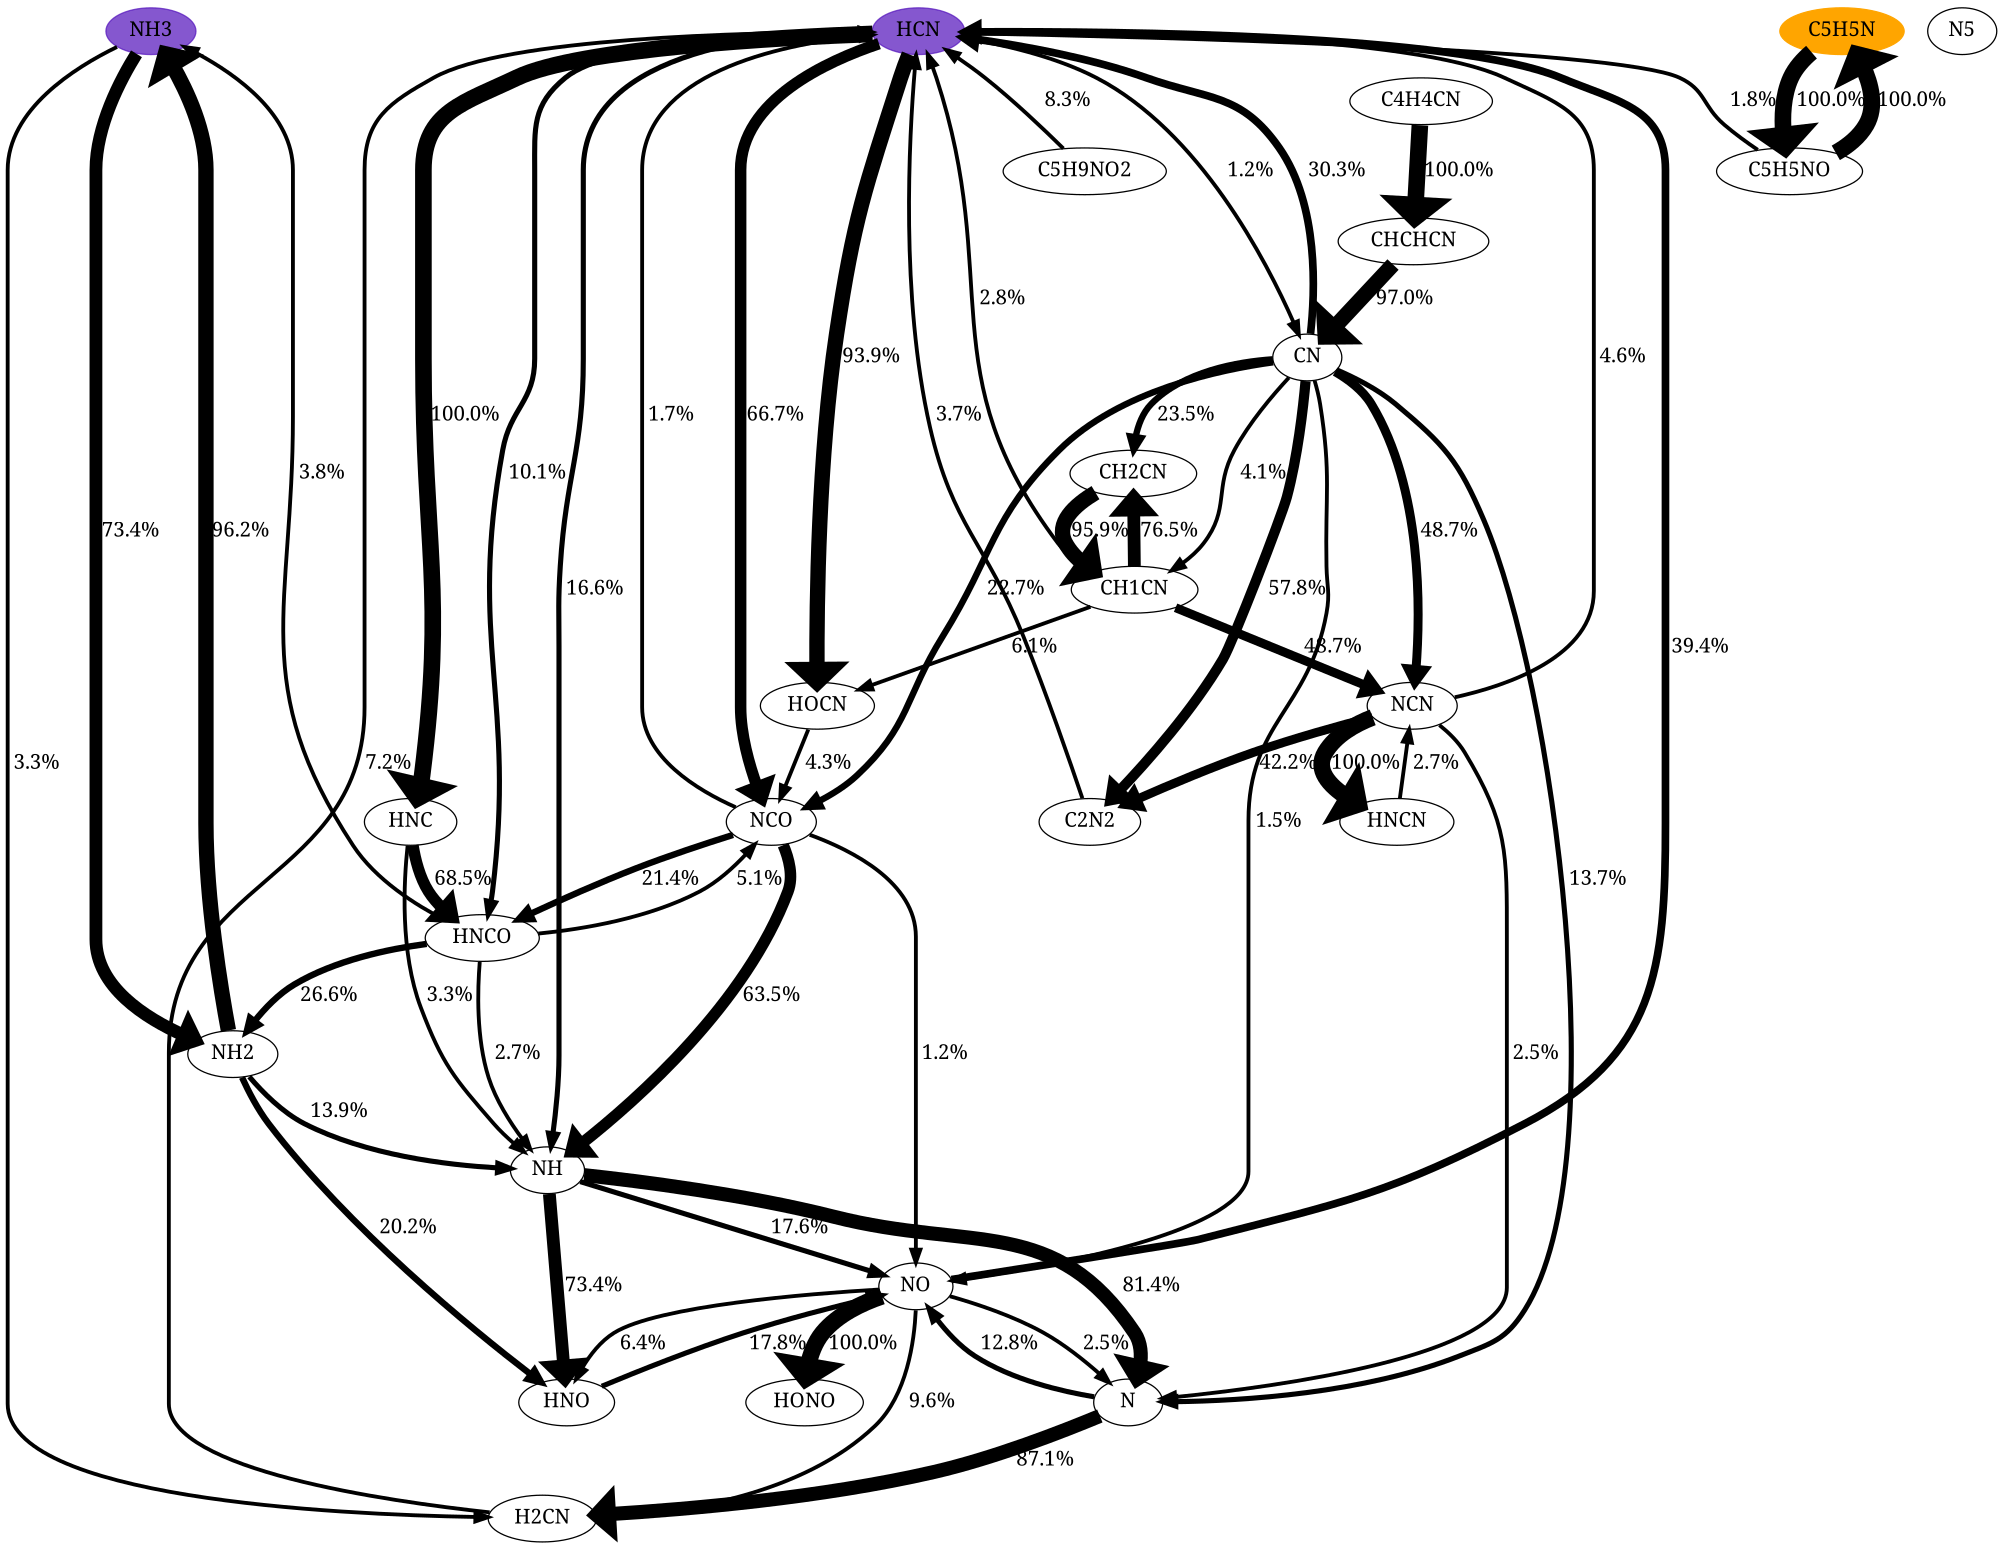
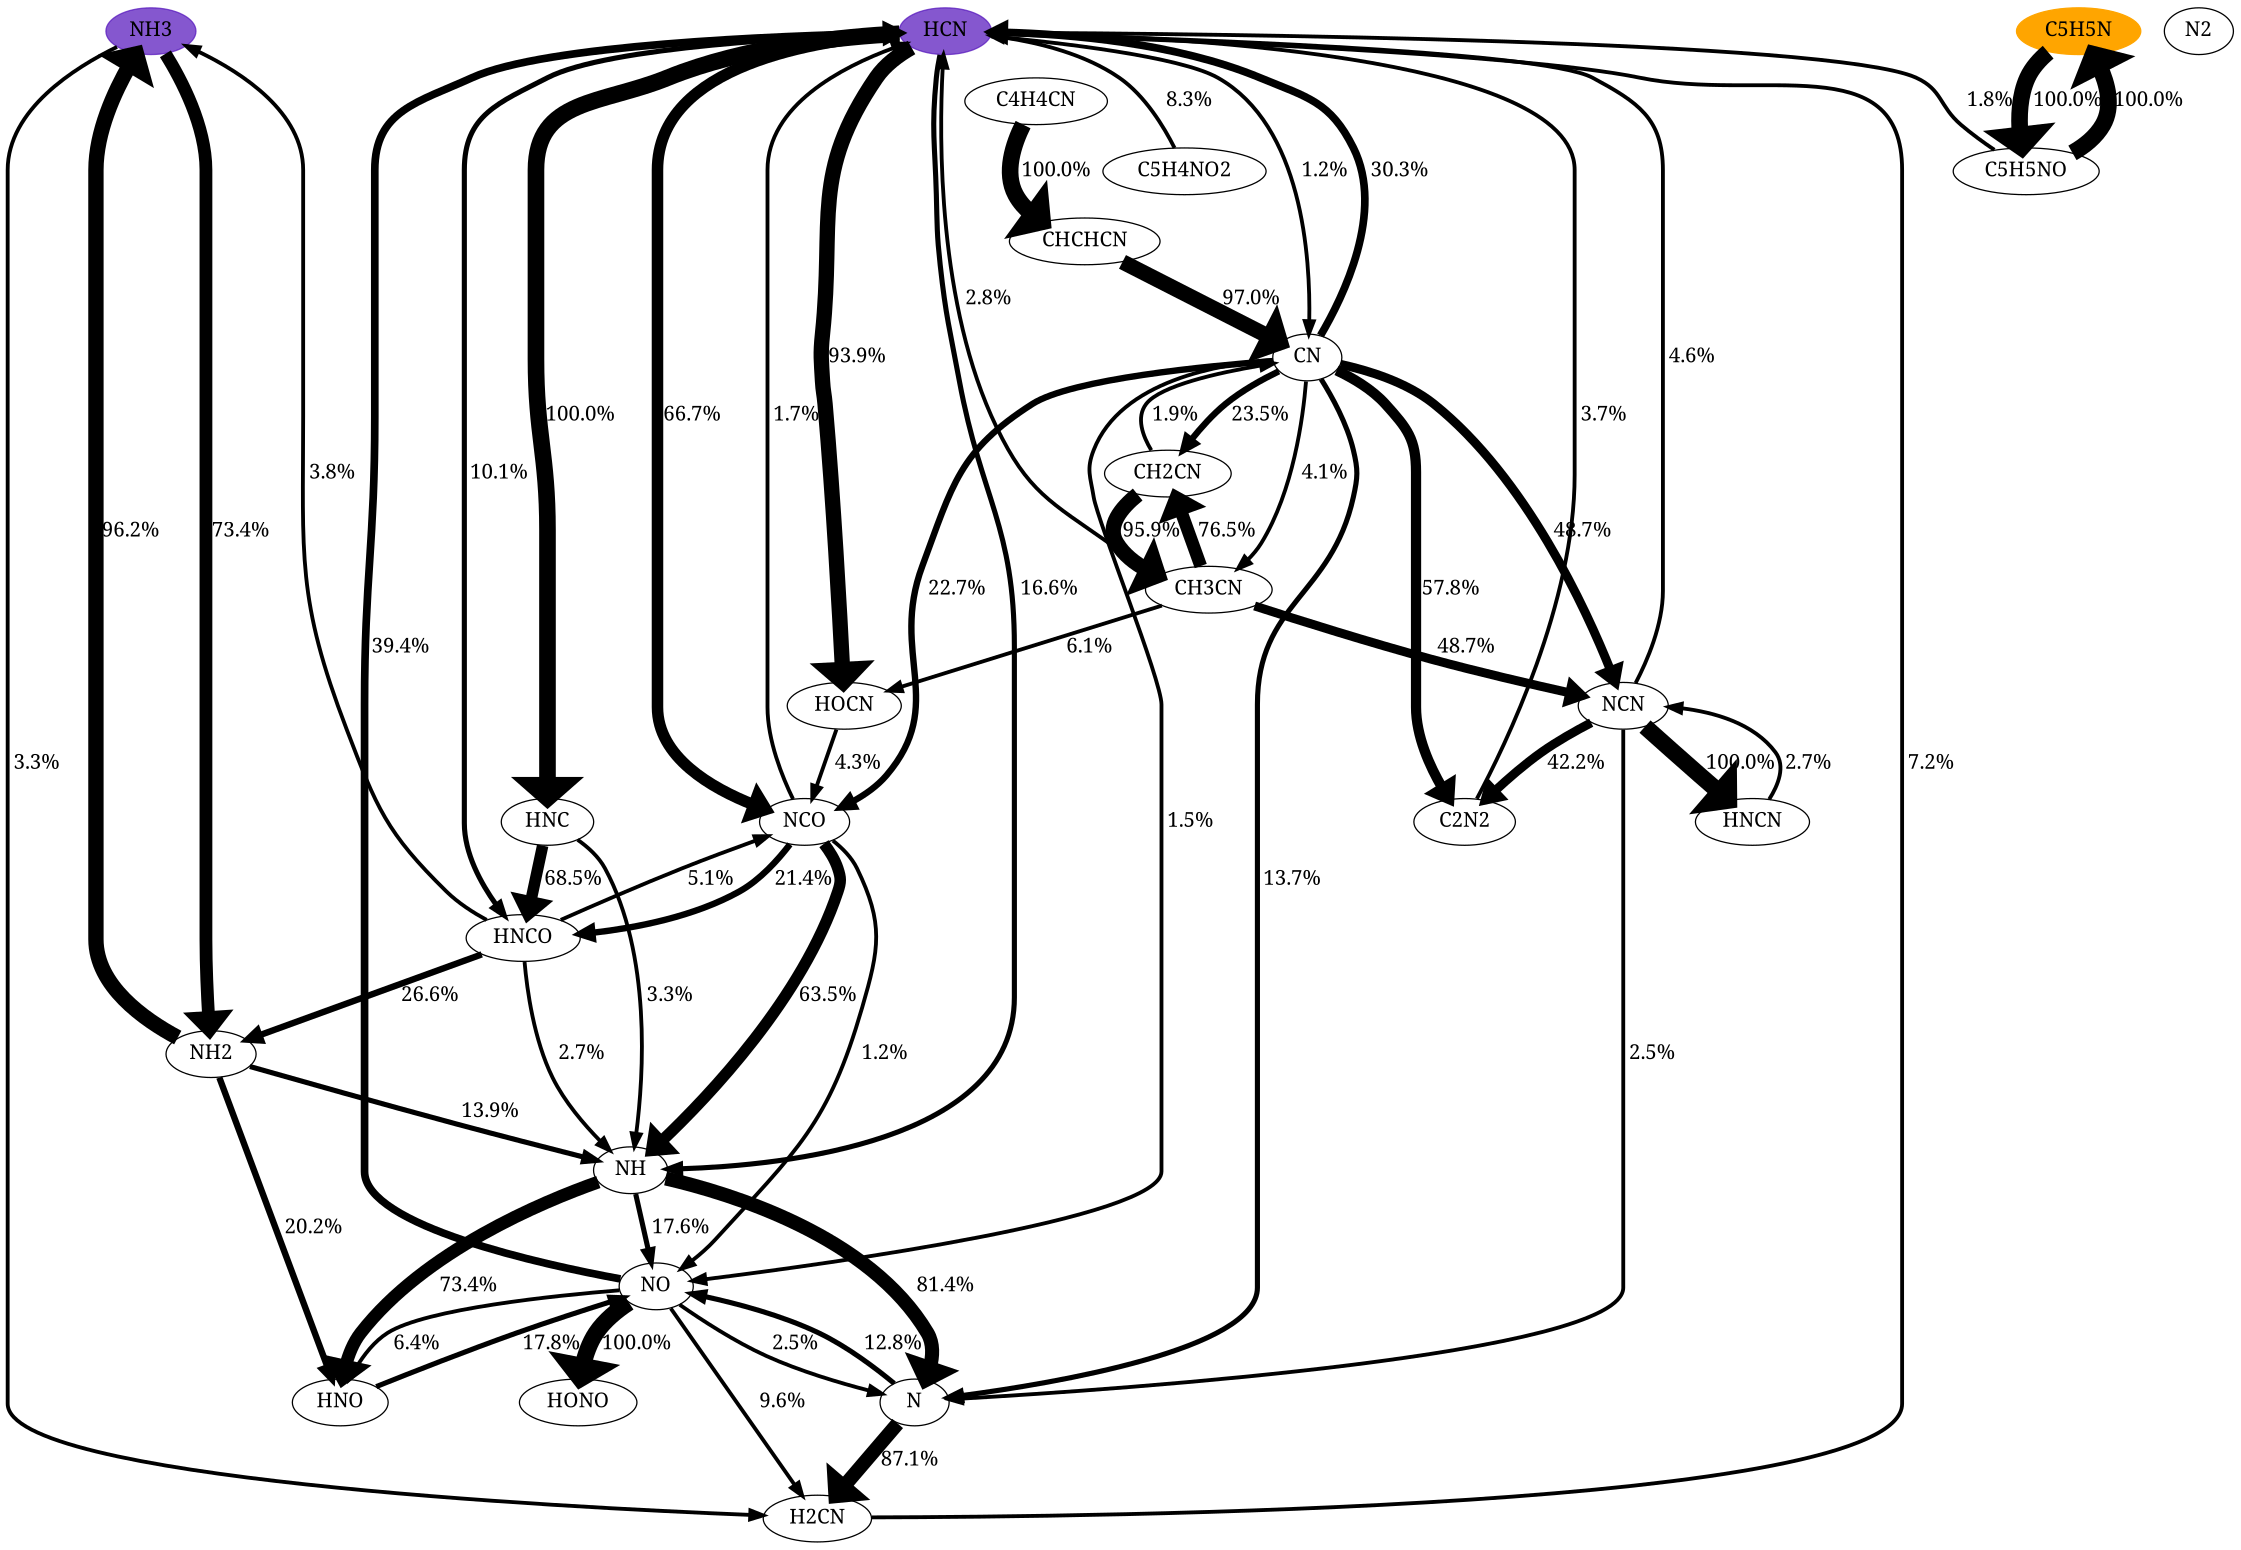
  digraph {
    b="0,0,1558,558"
    rankdir=TB
    splines=True
    node [fontname=serif fontsize=16]
    edge [fontcolor=black fontname=serif fontsize=16 penwidth=3]
    HCN [color="#500dbab1" fillcolor="#500dbab1" style=filled]
    C5H5N [color=orange fillcolor=orange style=filled]
    NH3 [color="#500dbab1" fillcolor="#500dbab1" style=filled]
-   N2 [label=N5]
+   N2
    NCO
    NH
    HNCO
    HNC
    CN
    HOCN
    C5H5NO
    H2CN
    NH2
    NO
    HNO
    HONO
    N
    NCN
    C2N2
-   CH3CN [label=CH1CN]
+   CH3CN
    CH2CN
    HNCN
-   C5H4NO2 [label=C5H9NO2]
+   C5H4NO2
    C4H4CN
    CHCHCN
    subgraph sub_1 {
      rank=source
      HCN
      C5H5N
      NH3
      N2
    }
    HCN -> NCO [label=" 66.7%" penwidth=9]
    HCN -> NH [label=" 16.6%" penwidth=4]
    HCN -> HNCO [label=" 10.1%" penwidth=4]
    HCN -> HNC [label=" 100.0%" penwidth=13]
    HCN -> CN [label=" 1.2%"]
    HCN -> HOCN [label=" 93.9%" penwidth=12]
    C5H5N -> C5H5NO [label=" 100.0%" penwidth=13]
    NH3 -> H2CN [label=" 3.3%"]
    NH3 -> NH2 [label=" 73.4%" penwidth=10]
    NCO -> HCN [label=" 1.7%"]
    NCO -> NH [label=" 63.5%" penwidth=9]
    NCO -> HNCO [label=" 21.4%" penwidth=5]
    NCO -> NO [label=" 1.2%"]
    NH -> NO [label=" 17.6%" penwidth=4]
    NH -> HNO [label=" 73.4%" penwidth=10]
    NH -> N [label=" 81.4%" penwidth=11]
    HNCO -> NH3 [label=" 3.8%"]
    HNCO -> NCO [label=" 5.1%"]
    HNCO -> NH [label=" 2.7%"]
    HNCO -> NH2 [label=" 26.6%" penwidth=5]
    HNC -> NH [label=" 3.3%"]
    HNC -> HNCO [label=" 68.5%" penwidth=9]
    CN -> HCN [label=" 30.3%" penwidth=6]
    CN -> NCO [label=" 22.7%" penwidth=5]
    CN -> NO [label=" 1.5%"]
    CN -> N [label=" 13.7%" penwidth=4]
    CN -> NCN [label=" 48.7%" penwidth=7]
    CN -> C2N2 [label=" 57.8%" penwidth=8]
    CN -> CH3CN [label=" 4.1%"]
    CN -> CH2CN [label=" 23.5%" penwidth=5]
    HOCN -> NCO [label=" 4.3%"]
    C5H5NO -> HCN [label=" 1.8%"]
    C5H5NO -> C5H5N [label=" 100.0%" penwidth=13]
    H2CN -> HCN [label=" 7.2%"]
    NH2 -> NH3 [label=" 96.2%" penwidth=12]
    NH2 -> NH [label=" 13.9%" penwidth=4]
    NH2 -> HNO [label=" 20.2%" penwidth=5]
    NO -> HCN [label=" 39.4%" penwidth=6]
    NO -> H2CN [label=" 9.6%"]
    NO -> HNO [label=" 6.4%"]
    NO -> HONO [label=" 100.0%" penwidth=13]
    NO -> N [label=" 2.5%"]
    HNO -> NO [label=" 17.8%" penwidth=4]
    N -> H2CN [label=" 87.1%" penwidth=11]
    N -> NO [label=" 12.8%" penwidth=4]
    NCN -> HCN [label=" 4.6%"]
    NCN -> N [label=" 2.5%"]
    NCN -> C2N2 [label=" 42.2%" penwidth=7]
    NCN -> HNCN [label=" 100.0%" penwidth=13]
    C2N2 -> HCN [label=" 3.7%"]
    CH3CN -> HCN [label=" 2.8%"]
    CH3CN -> HOCN [label=" 6.1%"]
    CH3CN -> NCN [label=" 48.7%" penwidth=7]
    CH3CN -> CH2CN [label=" 76.5%" penwidth=10]
+   CH2CN -> CN [label=" 1.9%"]
    CH2CN -> CH3CN [label=" 95.9%" penwidth=12]
    HNCN -> NCN [label=" 2.7%"]
    C5H4NO2 -> HCN [label=" 8.3%"]
    C4H4CN -> CHCHCN [label=" 100.0%" penwidth=13]
    CHCHCN -> CN [label=" 97.0%" penwidth=12]
  }
